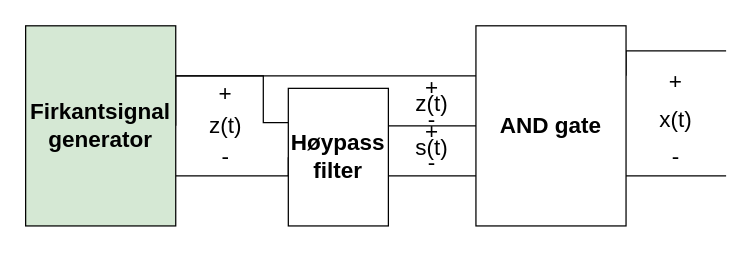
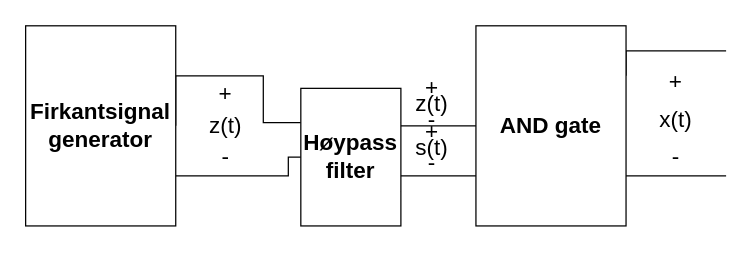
  <mxCell id="0" />
  <mxCell id="1" parent="0" />
  <mxCell id="2" style="edgeStyle=orthogonalEdgeStyle;rounded=0;orthogonalLoop=1;jettySize=auto;html=1;exitX=1;exitY=0.75;exitDx=0;exitDy=0;entryX=0;entryY=0.5;entryDx=0;entryDy=0;fontSize=18;endArrow=none;endFill=0;" edge="1" parent="1" source="5" target="8"><mxGeometry relative="1" as="geometry"><Array as="points"><mxPoint x="230" y="140" /></Array></mxGeometry></mxCell>
- <mxCell id="3" style="edgeStyle=orthogonalEdgeStyle;rounded=0;orthogonalLoop=1;jettySize=auto;html=1;exitX=1;exitY=0.25;exitDx=0;exitDy=0;entryX=0;entryY=0.25;entryDx=0;entryDy=0;fontSize=18;endArrow=none;endFill=0;" edge="1" parent="1" source="5" target="11"><mxGeometry relative="1" as="geometry" /></mxCell>
  <mxCell id="4" style="edgeStyle=orthogonalEdgeStyle;rounded=0;orthogonalLoop=1;jettySize=auto;html=1;exitX=1;exitY=0.5;exitDx=0;exitDy=0;entryX=0;entryY=0.25;entryDx=0;entryDy=0;fontSize=18;endArrow=none;endFill=0;" edge="1" parent="1" source="5" target="8"><mxGeometry relative="1" as="geometry"><Array as="points"><mxPoint x="140" y="60" /><mxPoint x="210" y="60" /><mxPoint x="210" y="98" /></Array></mxGeometry></mxCell>
- <mxCell id="5" value="&lt;b&gt;&lt;font style=&quot;font-size: 18px;&quot;&gt;Firkantsignal generator&lt;/font&gt;&lt;/b&gt;" style="rounded=0;whiteSpace=wrap;html=1;fillColor=#d5e8d4;" vertex="1" parent="1"><mxGeometry x="20" y="20" width="120" height="160" as="geometry" /></mxCell>
+ <mxCell id="5" value="&lt;b&gt;&lt;font style=&quot;font-size: 18px;&quot;&gt;Firkantsignal generator&lt;/font&gt;&lt;/b&gt;" style="rounded=0;whiteSpace=wrap;html=1;" vertex="1" parent="1"><mxGeometry x="20" y="20" width="120" height="160" as="geometry" /></mxCell>
  <mxCell id="6" style="edgeStyle=orthogonalEdgeStyle;rounded=0;orthogonalLoop=1;jettySize=auto;html=1;exitX=1;exitY=0.75;exitDx=0;exitDy=0;entryX=0;entryY=0.75;entryDx=0;entryDy=0;fontSize=18;endArrow=none;endFill=0;" edge="1" parent="1" source="8" target="11"><mxGeometry relative="1" as="geometry"><Array as="points"><mxPoint x="310" y="140" /></Array></mxGeometry></mxCell>
  <mxCell id="7" style="edgeStyle=orthogonalEdgeStyle;rounded=0;orthogonalLoop=1;jettySize=auto;html=1;exitX=1;exitY=0.25;exitDx=0;exitDy=0;entryX=0;entryY=0.5;entryDx=0;entryDy=0;fontSize=18;endArrow=none;endFill=0;" edge="1" parent="1" source="8" target="11"><mxGeometry relative="1" as="geometry"><Array as="points"><mxPoint x="310" y="100" /></Array></mxGeometry></mxCell>
- <mxCell id="8" value="&lt;b&gt;Høypass filter&lt;/b&gt;" style="rounded=0;whiteSpace=wrap;html=1;fontSize=18;" vertex="1" parent="1"><mxGeometry x="230" y="70" width="80" height="110" as="geometry" /></mxCell>
+ <mxCell id="8" value="&lt;b&gt;Høypass filter&lt;/b&gt;" style="rounded=0;whiteSpace=wrap;html=1;fontSize=18;" vertex="1" parent="1"><mxGeometry x="240" y="70" width="80" height="110" as="geometry" /></mxCell>
  <mxCell id="9" style="edgeStyle=orthogonalEdgeStyle;rounded=0;orthogonalLoop=1;jettySize=auto;html=1;exitX=1;exitY=0.75;exitDx=0;exitDy=0;fontSize=18;endArrow=none;endFill=0;" edge="1" parent="1" source="11"><mxGeometry relative="1" as="geometry"><mxPoint x="580" y="140" as="targetPoint" /></mxGeometry></mxCell>
  <mxCell id="10" style="edgeStyle=orthogonalEdgeStyle;rounded=0;orthogonalLoop=1;jettySize=auto;html=1;exitX=1;exitY=0.25;exitDx=0;exitDy=0;fontSize=18;endArrow=none;endFill=0;" edge="1" parent="1" source="11"><mxGeometry relative="1" as="geometry"><mxPoint x="580" y="40" as="targetPoint" /><Array as="points"><mxPoint x="500" y="40" /><mxPoint x="580" y="40" /></Array></mxGeometry></mxCell>
  <mxCell id="11" value="&lt;b&gt;&lt;font style=&quot;font-size: 18px;&quot;&gt;AND gate&lt;/font&gt;&lt;/b&gt;" style="rounded=0;whiteSpace=wrap;html=1;" vertex="1" parent="1"><mxGeometry x="380" y="20" width="120" height="160" as="geometry" /></mxCell>
  <mxCell id="12" value="-" style="text;html=1;strokeColor=none;fillColor=none;align=center;verticalAlign=middle;whiteSpace=wrap;rounded=0;fontSize=18;" vertex="1" parent="1"><mxGeometry x="150" y="110" width="60" height="30" as="geometry" /></mxCell>
  <mxCell id="13" value="+" style="text;html=1;strokeColor=none;fillColor=none;align=center;verticalAlign=middle;whiteSpace=wrap;rounded=0;fontSize=18;" vertex="1" parent="1"><mxGeometry x="150" y="60" width="60" height="30" as="geometry" /></mxCell>
  <mxCell id="14" value="z(t)" style="text;html=1;strokeColor=none;fillColor=none;align=center;verticalAlign=middle;whiteSpace=wrap;rounded=0;fontSize=18;" vertex="1" parent="1"><mxGeometry x="150" y="85" width="60" height="30" as="geometry" /></mxCell>
  <mxCell id="15" value="-" style="text;html=1;strokeColor=none;fillColor=none;align=center;verticalAlign=middle;whiteSpace=wrap;rounded=0;fontSize=18;" vertex="1" parent="1"><mxGeometry x="330" y="85" width="30" height="20" as="geometry" /></mxCell>
  <mxCell id="16" value="+" style="text;html=1;strokeColor=none;fillColor=none;align=center;verticalAlign=middle;whiteSpace=wrap;rounded=0;fontSize=18;" vertex="1" parent="1"><mxGeometry x="330" y="60" width="30" height="20" as="geometry" /></mxCell>
  <mxCell id="17" value="z(t)" style="text;html=1;strokeColor=none;fillColor=none;align=center;verticalAlign=middle;whiteSpace=wrap;rounded=0;fontSize=18;" vertex="1" parent="1"><mxGeometry x="330" y="70" width="30" height="25" as="geometry" /></mxCell>
  <mxCell id="18" value="-" style="text;html=1;strokeColor=none;fillColor=none;align=center;verticalAlign=middle;whiteSpace=wrap;rounded=0;fontSize=18;" vertex="1" parent="1"><mxGeometry x="330" y="120" width="30" height="20" as="geometry" /></mxCell>
  <mxCell id="19" value="+" style="text;html=1;strokeColor=none;fillColor=none;align=center;verticalAlign=middle;whiteSpace=wrap;rounded=0;fontSize=18;" vertex="1" parent="1"><mxGeometry x="330" y="95" width="30" height="20" as="geometry" /></mxCell>
  <mxCell id="20" value="s(t)" style="text;html=1;strokeColor=none;fillColor=none;align=center;verticalAlign=middle;whiteSpace=wrap;rounded=0;fontSize=18;" vertex="1" parent="1"><mxGeometry x="330" y="105" width="30" height="25" as="geometry" /></mxCell>
  <mxCell id="21" value="-" style="text;html=1;strokeColor=none;fillColor=none;align=center;verticalAlign=middle;whiteSpace=wrap;rounded=0;fontSize=18;" vertex="1" parent="1"><mxGeometry x="510" y="110" width="60" height="30" as="geometry" /></mxCell>
  <mxCell id="22" value="+" style="text;html=1;strokeColor=none;fillColor=none;align=center;verticalAlign=middle;whiteSpace=wrap;rounded=0;fontSize=18;" vertex="1" parent="1"><mxGeometry x="510" y="50" width="60" height="30" as="geometry" /></mxCell>
  <mxCell id="23" value="x(t)" style="text;html=1;strokeColor=none;fillColor=none;align=center;verticalAlign=middle;whiteSpace=wrap;rounded=0;fontSize=18;" vertex="1" parent="1"><mxGeometry x="510" y="80" width="60" height="30" as="geometry" /></mxCell>
